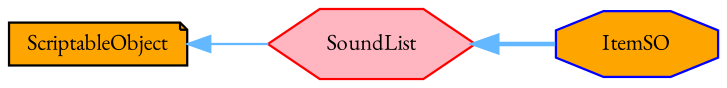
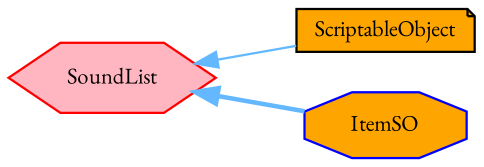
  digraph {
    fontname="EB Garamond"
    rankdir=LR
    node [fillcolor=orange fontname="EB Garamond" fontsize=10 style=filled]
    edge [color=steelblue1 dir=back fontname="EB Garamond" fontsize=10 labelfontname=Helvetica labelfontsize=10]
    n1 [color=black height=0.2 label=ScriptableObject shape=note width=0.4]
    n2 [color=red fillcolor=lightpink height=0.2 label=SoundList shape=hexagon width=0.4]
    n3 [color=blue height=0.2 label=ItemSO shape=octagon width=0.4]
-   n1 -> n2 [style=solid]
+   n2 -> n1 [style=solid]
    n2 -> n3 [style=bold]
  }
